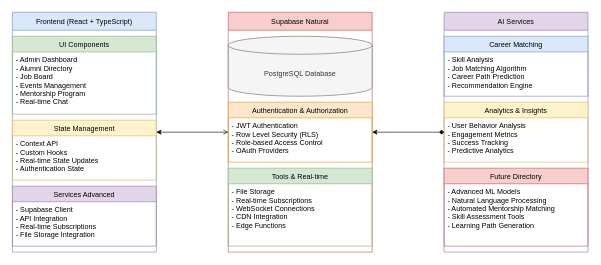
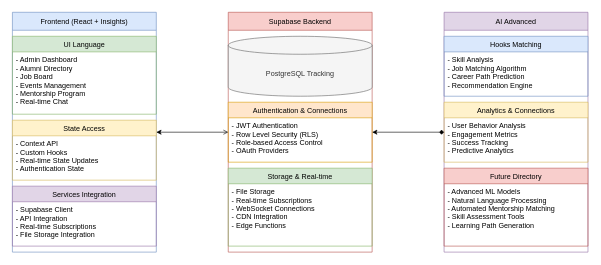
  <mxCell id="0" />
  <mxCell id="1" parent="0" />
- <mxCell id="2" value="Frontend (React + TypeScript)" style="swimlane;fontStyle=0;childLayout=stackLayout;horizontal=1;startSize=30;horizontalStack=0;resizeParent=1;resizeParentMax=0;resizeLast=0;collapsible=1;marginBottom=0;fillColor=#dae8fc;strokeColor=#6c8ebf;" parent="1" vertex="1"><mxGeometry x="20" y="20" width="240" height="400" as="geometry" /></mxCell>
- <mxCell id="3" value="UI Components" style="swimlane;fontStyle=0;childLayout=stackLayout;horizontal=1;startSize=26;fillColor=#d5e8d4;strokeColor=#82b366;" parent="2" vertex="1"><mxGeometry y="40" width="240" height="130" as="geometry" /></mxCell>
+ <mxCell id="2" value="Frontend (React + Insights)" style="swimlane;fontStyle=0;childLayout=stackLayout;horizontal=1;startSize=30;horizontalStack=0;resizeParent=1;resizeParentMax=0;resizeLast=0;collapsible=1;marginBottom=0;fillColor=#dae8fc;strokeColor=#6c8ebf;" parent="1" vertex="1"><mxGeometry x="20" y="20" width="240" height="400" as="geometry" /></mxCell>
+ <mxCell id="3" value="UI Language" style="swimlane;fontStyle=0;childLayout=stackLayout;horizontal=1;startSize=26;fillColor=#d5e8d4;strokeColor=#82b366;" parent="2" vertex="1"><mxGeometry y="40" width="240" height="130" as="geometry" /></mxCell>
  <mxCell id="4" value="- Admin Dashboard&#10;- Alumni Directory&#10;- Job Board&#10;- Events Management&#10;- Mentorship Program&#10;- Real-time Chat" style="text;strokeColor=none;fillColor=none;align=left;verticalAlign=top;spacingLeft=4;spacingRight=4;overflow=hidden;rotatable=0;points=[[0,0.5],[1,0.5]];portConstraint=eastwest;" parent="3" vertex="1"><mxGeometry y="26" width="240" height="104" as="geometry" /></mxCell>
- <mxCell id="5" value="State Management" style="swimlane;fontStyle=0;childLayout=stackLayout;horizontal=1;startSize=26;fillColor=#fff2cc;strokeColor=#d6b656;" parent="2" vertex="1"><mxGeometry y="180" width="240" height="100" as="geometry" /></mxCell>
+ <mxCell id="5" value="State Access" style="swimlane;fontStyle=0;childLayout=stackLayout;horizontal=1;startSize=26;fillColor=#fff2cc;strokeColor=#d6b656;" parent="2" vertex="1"><mxGeometry y="180" width="240" height="100" as="geometry" /></mxCell>
  <mxCell id="6" value="- Context API&#10;- Custom Hooks&#10;- Real-time State Updates&#10;- Authentication State" style="text;strokeColor=none;fillColor=none;align=left;verticalAlign=top;spacingLeft=4;spacingRight=4;overflow=hidden;rotatable=0;points=[[0,0.5],[1,0.5]];portConstraint=eastwest;" parent="5" vertex="1"><mxGeometry y="26" width="240" height="74" as="geometry" /></mxCell>
- <mxCell id="7" value="Services Advanced" style="swimlane;fontStyle=0;childLayout=stackLayout;horizontal=1;startSize=26;fillColor=#e1d5e7;strokeColor=#9673a6;" parent="2" vertex="1"><mxGeometry y="290" width="240" height="100" as="geometry" /></mxCell>
+ <mxCell id="7" value="Services Integration" style="swimlane;fontStyle=0;childLayout=stackLayout;horizontal=1;startSize=26;fillColor=#e1d5e7;strokeColor=#9673a6;" parent="2" vertex="1"><mxGeometry y="290" width="240" height="100" as="geometry" /></mxCell>
  <mxCell id="8" value="- Supabase Client&#10;- API Integration&#10;- Real-time Subscriptions&#10;- File Storage Integration" style="text;strokeColor=none;fillColor=none;align=left;verticalAlign=top;spacingLeft=4;spacingRight=4;overflow=hidden;rotatable=0;points=[[0,0.5],[1,0.5]];portConstraint=eastwest;" parent="7" vertex="1"><mxGeometry y="26" width="240" height="74" as="geometry" /></mxCell>
- <mxCell id="9" value="Supabase Natural" style="swimlane;fontStyle=0;childLayout=stackLayout;horizontal=1;startSize=30;horizontalStack=0;resizeParent=1;resizeParentMax=0;resizeLast=0;collapsible=1;marginBottom=0;fillColor=#f8cecc;strokeColor=#b85450;" parent="1" vertex="1"><mxGeometry x="380" y="20" width="240" height="400" as="geometry" /></mxCell>
- <mxCell id="10" value="PostgreSQL Database" style="shape=cylinder3;whiteSpace=wrap;html=1;boundedLbl=1;backgroundOutline=1;size=15;fillColor=#f5f5f5;strokeColor=#666666;fontColor=#333333;" parent="9" vertex="1"><mxGeometry y="40" width="240" height="100" as="geometry" /></mxCell>
- <mxCell id="11" value="Authentication &amp; Authorization" style="swimlane;fontStyle=0;childLayout=stackLayout;horizontal=1;startSize=26;fillColor=#ffe6cc;strokeColor=#d79b00;" parent="9" vertex="1"><mxGeometry y="150" width="240" height="100" as="geometry" /></mxCell>
+ <mxCell id="9" value="Supabase Backend" style="swimlane;fontStyle=0;childLayout=stackLayout;horizontal=1;startSize=30;horizontalStack=0;resizeParent=1;resizeParentMax=0;resizeLast=0;collapsible=1;marginBottom=0;fillColor=#f8cecc;strokeColor=#b85450;" parent="1" vertex="1"><mxGeometry x="380" y="20" width="240" height="400" as="geometry" /></mxCell>
+ <mxCell id="10" value="PostgreSQL Tracking" style="shape=cylinder3;whiteSpace=wrap;html=1;boundedLbl=1;backgroundOutline=1;size=15;fillColor=#f5f5f5;strokeColor=#666666;fontColor=#333333;" parent="9" vertex="1"><mxGeometry y="40" width="240" height="100" as="geometry" /></mxCell>
+ <mxCell id="11" value="Authentication &amp; Connections" style="swimlane;fontStyle=0;childLayout=stackLayout;horizontal=1;startSize=26;fillColor=#ffe6cc;strokeColor=#d79b00;" parent="9" vertex="1"><mxGeometry y="150" width="240" height="100" as="geometry" /></mxCell>
  <mxCell id="12" value="- JWT Authentication&#10;- Row Level Security (RLS)&#10;- Role-based Access Control&#10;- OAuth Providers" style="text;strokeColor=none;fillColor=none;align=left;verticalAlign=top;spacingLeft=4;spacingRight=4;overflow=hidden;rotatable=0;points=[[0,0.5],[1,0.5]];portConstraint=eastwest;" parent="11" vertex="1"><mxGeometry y="26" width="240" height="74" as="geometry" /></mxCell>
- <mxCell id="13" value="Tools &amp; Real-time" style="swimlane;fontStyle=0;childLayout=stackLayout;horizontal=1;startSize=26;fillColor=#d5e8d4;strokeColor=#82b366;" parent="9" vertex="1"><mxGeometry y="260" width="240" height="130" as="geometry" /></mxCell>
+ <mxCell id="13" value="Storage &amp; Real-time" style="swimlane;fontStyle=0;childLayout=stackLayout;horizontal=1;startSize=26;fillColor=#d5e8d4;strokeColor=#82b366;" parent="9" vertex="1"><mxGeometry y="260" width="240" height="130" as="geometry" /></mxCell>
  <mxCell id="14" value="- File Storage&#10;- Real-time Subscriptions&#10;- WebSocket Connections&#10;- CDN Integration&#10;- Edge Functions" style="text;strokeColor=none;fillColor=none;align=left;verticalAlign=top;spacingLeft=4;spacingRight=4;overflow=hidden;rotatable=0;points=[[0,0.5],[1,0.5]];portConstraint=eastwest;" parent="13" vertex="1"><mxGeometry y="26" width="240" height="104" as="geometry" /></mxCell>
- <mxCell id="15" value="AI Services" style="swimlane;fontStyle=0;childLayout=stackLayout;horizontal=1;startSize=30;horizontalStack=0;resizeParent=1;resizeParentMax=0;resizeLast=0;collapsible=1;marginBottom=0;fillColor=#e1d5e7;strokeColor=#9673a6;" parent="1" vertex="1"><mxGeometry x="740" y="20" width="240" height="400" as="geometry" /></mxCell>
- <mxCell id="16" value="Career Matching" style="swimlane;fontStyle=0;childLayout=stackLayout;horizontal=1;startSize=26;fillColor=#dae8fc;strokeColor=#6c8ebf;" parent="15" vertex="1"><mxGeometry y="40" width="240" height="100" as="geometry" /></mxCell>
+ <mxCell id="15" value="AI Advanced" style="swimlane;fontStyle=0;childLayout=stackLayout;horizontal=1;startSize=30;horizontalStack=0;resizeParent=1;resizeParentMax=0;resizeLast=0;collapsible=1;marginBottom=0;fillColor=#e1d5e7;strokeColor=#9673a6;" parent="1" vertex="1"><mxGeometry x="740" y="20" width="240" height="400" as="geometry" /></mxCell>
+ <mxCell id="16" value="Hooks Matching" style="swimlane;fontStyle=0;childLayout=stackLayout;horizontal=1;startSize=26;fillColor=#dae8fc;strokeColor=#6c8ebf;" parent="15" vertex="1"><mxGeometry y="40" width="240" height="100" as="geometry" /></mxCell>
  <mxCell id="17" value="- Skill Analysis&#10;- Job Matching Algorithm&#10;- Career Path Prediction&#10;- Recommendation Engine" style="text;strokeColor=none;fillColor=none;align=left;verticalAlign=top;spacingLeft=4;spacingRight=4;overflow=hidden;rotatable=0;points=[[0,0.5],[1,0.5]];portConstraint=eastwest;" parent="16" vertex="1"><mxGeometry y="26" width="240" height="74" as="geometry" /></mxCell>
- <mxCell id="18" value="Analytics &amp; Insights" style="swimlane;fontStyle=0;childLayout=stackLayout;horizontal=1;startSize=26;fillColor=#fff2cc;strokeColor=#d6b656;" parent="15" vertex="1"><mxGeometry y="150" width="240" height="100" as="geometry" /></mxCell>
+ <mxCell id="18" value="Analytics &amp; Connections" style="swimlane;fontStyle=0;childLayout=stackLayout;horizontal=1;startSize=26;fillColor=#fff2cc;strokeColor=#d6b656;" parent="15" vertex="1"><mxGeometry y="150" width="240" height="100" as="geometry" /></mxCell>
  <mxCell id="19" value="- User Behavior Analysis&#10;- Engagement Metrics&#10;- Success Tracking&#10;- Predictive Analytics" style="text;strokeColor=none;fillColor=none;align=left;verticalAlign=top;spacingLeft=4;spacingRight=4;overflow=hidden;rotatable=0;points=[[0,0.5],[1,0.5]];portConstraint=eastwest;" parent="18" vertex="1"><mxGeometry y="26" width="240" height="74" as="geometry" /></mxCell>
  <mxCell id="20" value="Future Directory" style="swimlane;fontStyle=0;childLayout=stackLayout;horizontal=1;startSize=26;fillColor=#f8cecc;strokeColor=#b85450;" parent="15" vertex="1"><mxGeometry y="260" width="240" height="130" as="geometry" /></mxCell>
  <mxCell id="21" value="- Advanced ML Models&#10;- Natural Language Processing&#10;- Automated Mentorship Matching&#10;- Skill Assessment Tools&#10;- Learning Path Generation" style="text;strokeColor=none;fillColor=none;align=left;verticalAlign=top;spacingLeft=4;spacingRight=4;overflow=hidden;rotatable=0;points=[[0,0.5],[1,0.5]];portConstraint=eastwest;" parent="20" vertex="1"><mxGeometry y="26" width="240" height="104" as="geometry" /></mxCell>
  <mxCell id="22" value="" style="endArrow=open;startArrow=classic;html=1;exitX=1;exitY=0.5;exitDx=0;exitDy=0;entryX=0;entryY=0.5;entryDx=0;entryDy=0;" parent="1" source="2" target="9" edge="1"><mxGeometry width="50" height="50" relative="1" as="geometry" /></mxCell>
  <mxCell id="23" value="" style="endArrow=diamond;startArrow=classic;html=1;exitX=1;exitY=0.5;exitDx=0;exitDy=0;entryX=0;entryY=0.5;entryDx=0;entryDy=0;" parent="1" source="9" target="15" edge="1"><mxGeometry width="50" height="50" relative="1" as="geometry" /></mxCell>
